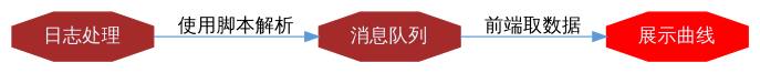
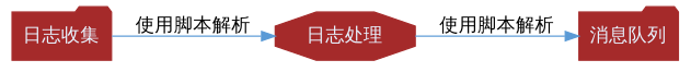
  digraph {
    rankdir=LR
    node [color=brown fontcolor="#E7F3FF" fontname=SimSun shape=folder style=filled]
    edge [color="#5A9AD6"]
+   n1 [label="日志收集"]
    n2 [label="日志处理" shape=octagon]
-   n3 [label="消息队列" shape=octagon]
-   n4 [color=red label="展示曲线" shape=octagon]
+   n3 [label="消息队列"]
+   n1 -> n2 [label="使用脚本解析"]
    n2 -> n3 [label="使用脚本解析"]
-   n3 -> n4 [label="前端取数据"]
  }
